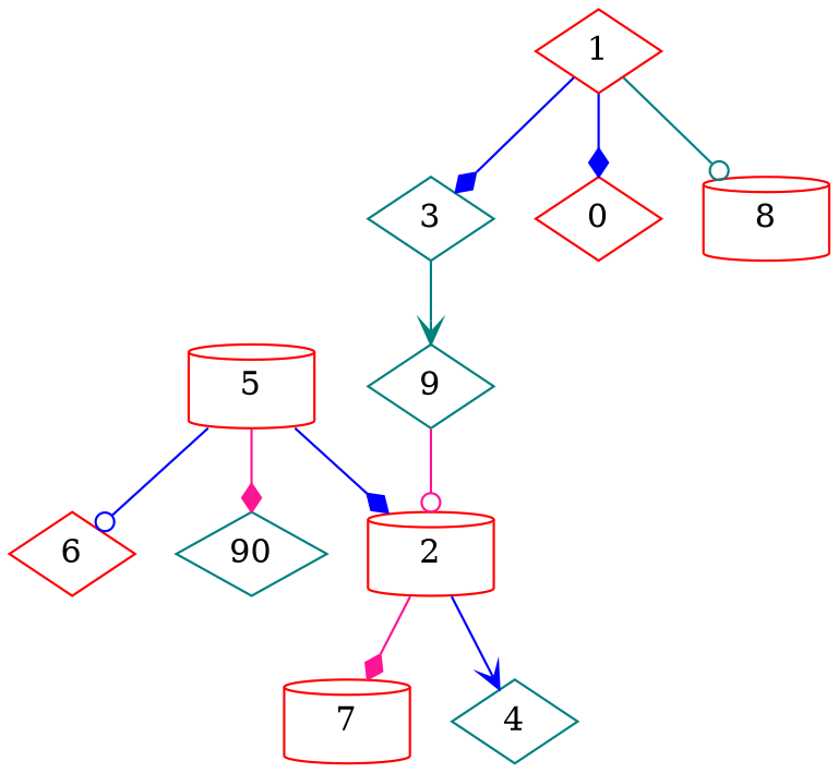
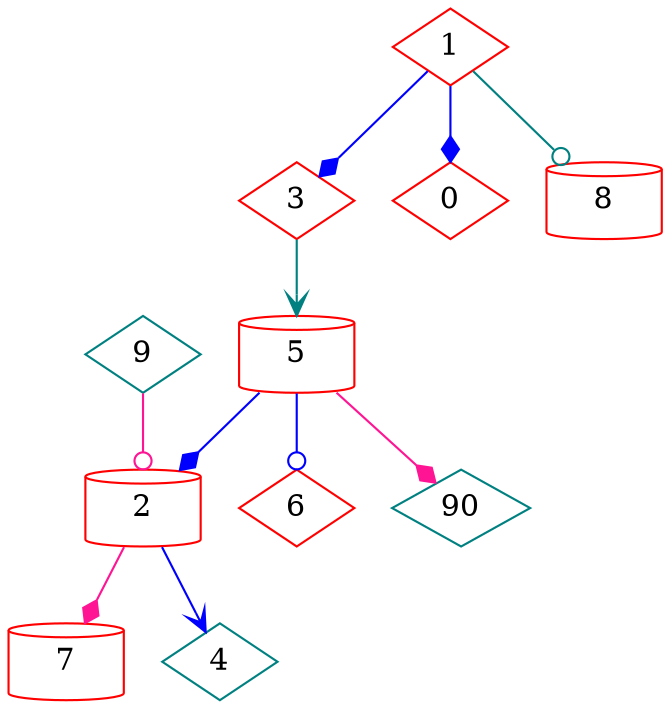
  digraph {
    node [color=red shape=diamond]
    edge [arrowhead=diamond color=blue]
-   n1 [color=teal label=3]
+   n1 [label=3]
    n2 [label=5 shape=cylinder]
    n3 [label=6]
    n4 [label=2 shape=cylinder]
    n5 [color=teal label=90]
    n6 [label=1]
    n7 [label=0]
    n8 [label=8 shape=cylinder]
    n9 [label=7 shape=cylinder]
    n10 [color=teal label=4]
    n11 [color=teal label=9]
-   n1 -> n11 [arrowhead=vee color=teal]
+   n1 -> n2 [arrowhead=vee color=teal]
    n2 -> n3 [arrowhead=odot]
    n2 -> n4
    n2 -> n5 [color=deeppink]
    n4 -> n9 [color=deeppink]
    n4 -> n10 [arrowhead=vee]
    n6 -> n1
    n6 -> n7
    n6 -> n8 [arrowhead=odot color=teal]
    n11 -> n4 [arrowhead=odot color=deeppink]
  }
